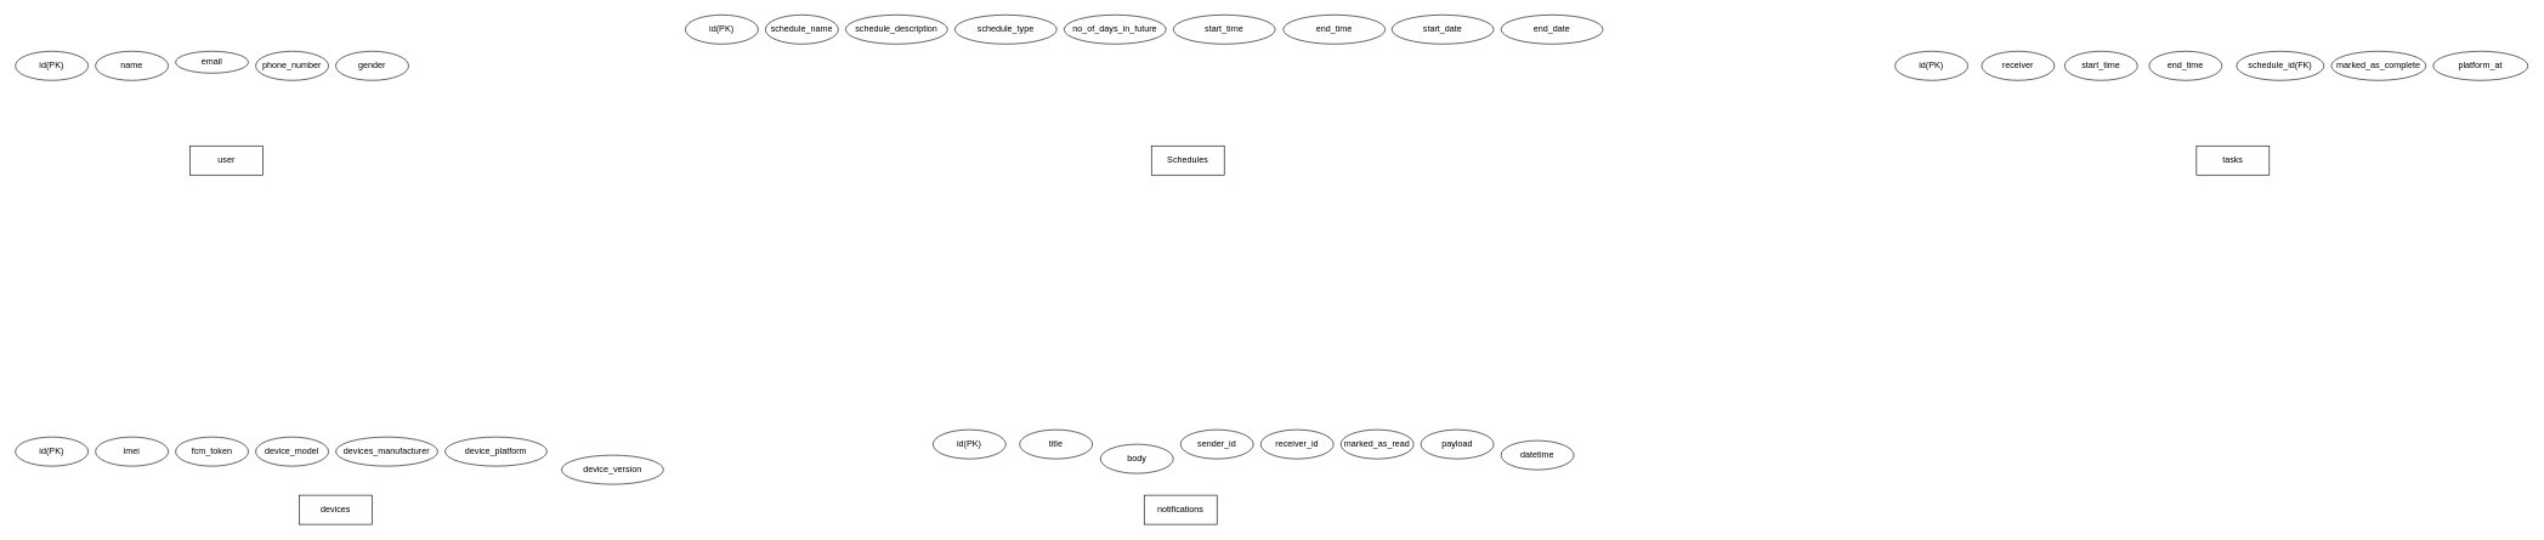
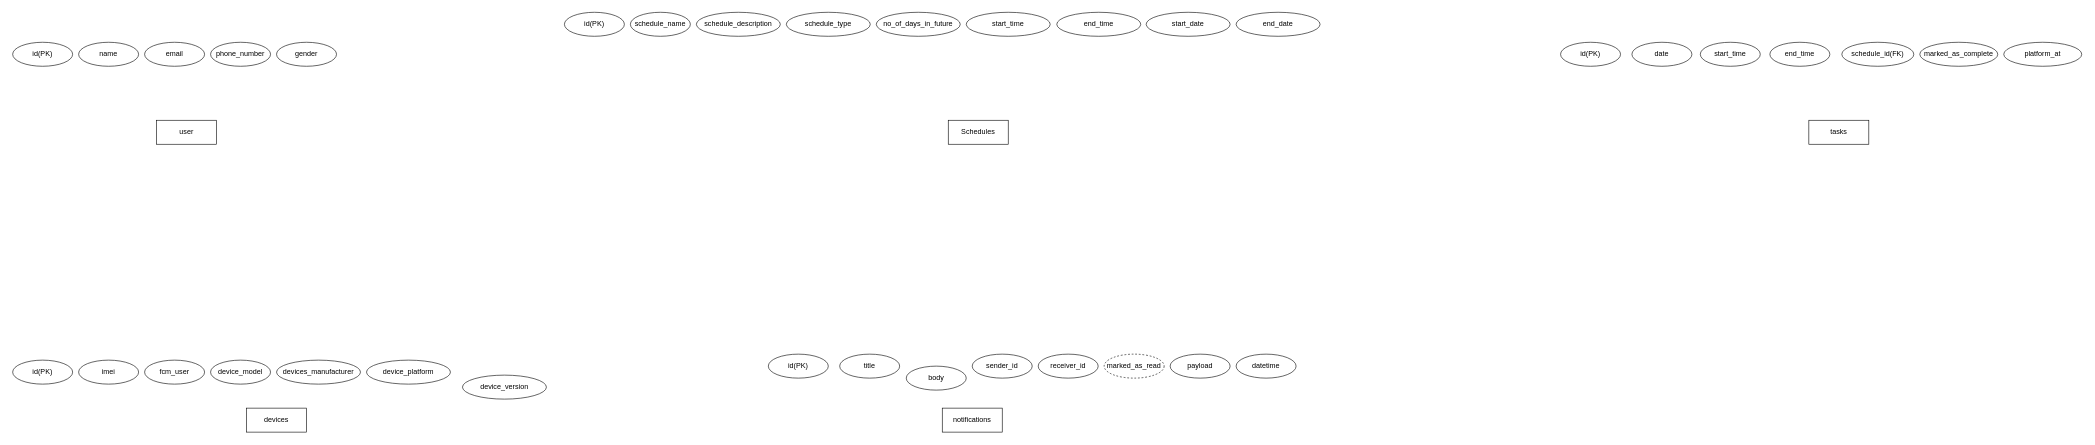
  <mxCell id="0" />
  <mxCell id="1" parent="0" />
  <mxCell id="2" value="Schedules" style="whiteSpace=wrap;html=1;align=center;" vertex="1" parent="1"><mxGeometry x="1580" y="200" width="100" height="40" as="geometry" /></mxCell>
  <mxCell id="3" value="id(PK)" style="ellipse;whiteSpace=wrap;html=1;align=center;" vertex="1" parent="1"><mxGeometry x="940" y="20" width="100" height="40" as="geometry" /></mxCell>
  <mxCell id="4" value="schedule_name" style="ellipse;whiteSpace=wrap;html=1;align=center;" vertex="1" parent="1"><mxGeometry x="1050" y="20" width="100" height="40" as="geometry" /></mxCell>
  <mxCell id="5" value="schedule_description" style="ellipse;whiteSpace=wrap;html=1;align=center;" vertex="1" parent="1"><mxGeometry x="1160" y="20" width="140" height="40" as="geometry" /></mxCell>
  <mxCell id="6" value="schedule_type" style="ellipse;whiteSpace=wrap;html=1;align=center;" vertex="1" parent="1"><mxGeometry x="1310" y="20" width="140" height="40" as="geometry" /></mxCell>
  <mxCell id="7" value="no_of_days_in_future" style="ellipse;whiteSpace=wrap;html=1;align=center;" vertex="1" parent="1"><mxGeometry x="1460" y="20" width="140" height="40" as="geometry" /></mxCell>
  <mxCell id="8" value="start_date" style="ellipse;whiteSpace=wrap;html=1;align=center;" vertex="1" parent="1"><mxGeometry x="1910" y="20" width="140" height="40" as="geometry" /></mxCell>
  <mxCell id="9" value="end_date" style="ellipse;whiteSpace=wrap;html=1;align=center;" vertex="1" parent="1"><mxGeometry x="2060" y="20" width="140" height="40" as="geometry" /></mxCell>
  <mxCell id="10" value="start_time" style="ellipse;whiteSpace=wrap;html=1;align=center;" vertex="1" parent="1"><mxGeometry x="1610" y="20" width="140" height="40" as="geometry" /></mxCell>
  <mxCell id="11" value="end_time" style="ellipse;whiteSpace=wrap;html=1;align=center;" vertex="1" parent="1"><mxGeometry x="1761" y="20" width="140" height="40" as="geometry" /></mxCell>
  <mxCell id="12" value="tasks" style="whiteSpace=wrap;html=1;align=center;" vertex="1" parent="1"><mxGeometry x="3015" y="200" width="100" height="40" as="geometry" /></mxCell>
  <mxCell id="13" value="id(PK)" style="ellipse;whiteSpace=wrap;html=1;align=center;" vertex="1" parent="1"><mxGeometry x="2601" y="70" width="100" height="40" as="geometry" /></mxCell>
- <mxCell id="14" value="receiver" style="ellipse;whiteSpace=wrap;html=1;align=center;" vertex="1" parent="1"><mxGeometry x="2720" y="70" width="100" height="40" as="geometry" /></mxCell>
+ <mxCell id="14" value="date" style="ellipse;whiteSpace=wrap;html=1;align=center;" vertex="1" parent="1"><mxGeometry x="2720" y="70" width="100" height="40" as="geometry" /></mxCell>
  <mxCell id="15" value="start_time" style="ellipse;whiteSpace=wrap;html=1;align=center;" vertex="1" parent="1"><mxGeometry x="2834" y="70" width="100" height="40" as="geometry" /></mxCell>
  <mxCell id="16" value="end_time" style="ellipse;whiteSpace=wrap;html=1;align=center;" vertex="1" parent="1"><mxGeometry x="2950" y="70" width="100" height="40" as="geometry" /></mxCell>
  <mxCell id="17" value="schedule_id(FK)" style="ellipse;whiteSpace=wrap;html=1;align=center;" vertex="1" parent="1"><mxGeometry x="3070" y="70" width="120" height="40" as="geometry" /></mxCell>
  <mxCell id="18" value="user" style="whiteSpace=wrap;html=1;align=center;" vertex="1" parent="1"><mxGeometry x="260" y="200" width="100" height="40" as="geometry" /></mxCell>
  <mxCell id="19" value="id(PK)" style="ellipse;whiteSpace=wrap;html=1;align=center;" vertex="1" parent="1"><mxGeometry x="20" y="70" width="100" height="40" as="geometry" /></mxCell>
  <mxCell id="20" value="name" style="ellipse;whiteSpace=wrap;html=1;align=center;" vertex="1" parent="1"><mxGeometry x="130" y="70" width="100" height="40" as="geometry" /></mxCell>
- <mxCell id="21" value="email" style="ellipse;whiteSpace=wrap;html=1;align=center;" vertex="1" parent="1"><mxGeometry x="240" y="70" width="100" height="30" as="geometry" /></mxCell>
+ <mxCell id="21" value="email" style="ellipse;whiteSpace=wrap;html=1;align=center;" vertex="1" parent="1"><mxGeometry x="240" y="70" width="100" height="40" as="geometry" /></mxCell>
  <mxCell id="22" value="phone_number" style="ellipse;whiteSpace=wrap;html=1;align=center;" vertex="1" parent="1"><mxGeometry x="350" y="70" width="100" height="40" as="geometry" /></mxCell>
  <mxCell id="23" value="gender" style="ellipse;whiteSpace=wrap;html=1;align=center;" vertex="1" parent="1"><mxGeometry x="460" y="70" width="100" height="40" as="geometry" /></mxCell>
  <mxCell id="24" value="devices" style="whiteSpace=wrap;html=1;align=center;" vertex="1" parent="1"><mxGeometry x="410" y="680" width="100" height="40" as="geometry" /></mxCell>
  <mxCell id="25" value="id(PK)" style="ellipse;whiteSpace=wrap;html=1;align=center;" vertex="1" parent="1"><mxGeometry x="20" y="600" width="100" height="40" as="geometry" /></mxCell>
  <mxCell id="26" value="imei" style="ellipse;whiteSpace=wrap;html=1;align=center;" vertex="1" parent="1"><mxGeometry x="130" y="600" width="100" height="40" as="geometry" /></mxCell>
- <mxCell id="27" value="fcm_token" style="ellipse;whiteSpace=wrap;html=1;align=center;" vertex="1" parent="1"><mxGeometry x="240" y="600" width="100" height="40" as="geometry" /></mxCell>
+ <mxCell id="27" value="fcm_user" style="ellipse;whiteSpace=wrap;html=1;align=center;" vertex="1" parent="1"><mxGeometry x="240" y="600" width="100" height="40" as="geometry" /></mxCell>
  <mxCell id="28" value="device_model" style="ellipse;whiteSpace=wrap;html=1;align=center;" vertex="1" parent="1"><mxGeometry x="350" y="600" width="100" height="40" as="geometry" /></mxCell>
  <mxCell id="29" value="devices_manufacturer" style="ellipse;whiteSpace=wrap;html=1;align=center;" vertex="1" parent="1"><mxGeometry x="460" y="600" width="140" height="40" as="geometry" /></mxCell>
  <mxCell id="30" value="device_platform" style="ellipse;whiteSpace=wrap;html=1;align=center;" vertex="1" parent="1"><mxGeometry x="610" y="600" width="140" height="40" as="geometry" /></mxCell>
  <mxCell id="31" value="device_version" style="ellipse;whiteSpace=wrap;html=1;align=center;" vertex="1" parent="1"><mxGeometry x="770" y="625" width="140" height="40" as="geometry" /></mxCell>
  <mxCell id="32" value="notifications" style="whiteSpace=wrap;html=1;align=center;" vertex="1" parent="1"><mxGeometry x="1570" y="680" width="100" height="40" as="geometry" /></mxCell>
  <mxCell id="33" value="id(PK)" style="ellipse;whiteSpace=wrap;html=1;align=center;" vertex="1" parent="1"><mxGeometry x="1280" y="590" width="100" height="40" as="geometry" /></mxCell>
  <mxCell id="34" value="title" style="ellipse;whiteSpace=wrap;html=1;align=center;" vertex="1" parent="1"><mxGeometry x="1399" y="590" width="100" height="40" as="geometry" /></mxCell>
  <mxCell id="35" value="body" style="ellipse;whiteSpace=wrap;html=1;align=center;" vertex="1" parent="1"><mxGeometry x="1510" y="610" width="100" height="40" as="geometry" /></mxCell>
  <mxCell id="36" value="sender_id" style="ellipse;whiteSpace=wrap;html=1;align=center;" vertex="1" parent="1"><mxGeometry x="1620" y="590" width="100" height="40" as="geometry" /></mxCell>
  <mxCell id="37" value="receiver_id" style="ellipse;whiteSpace=wrap;html=1;align=center;" vertex="1" parent="1"><mxGeometry x="1730" y="590" width="100" height="40" as="geometry" /></mxCell>
- <mxCell id="38" value="marked_as_read" style="ellipse;whiteSpace=wrap;html=1;align=center;" vertex="1" parent="1"><mxGeometry x="1840" y="590" width="100" height="40" as="geometry" /></mxCell>
+ <mxCell id="38" value="marked_as_read" style="ellipse;whiteSpace=wrap;html=1;align=center;dashed=1;" vertex="1" parent="1"><mxGeometry x="1840" y="590" width="100" height="40" as="geometry" /></mxCell>
  <mxCell id="39" value="payload" style="ellipse;whiteSpace=wrap;html=1;align=center;" vertex="1" parent="1"><mxGeometry x="1950" y="590" width="100" height="40" as="geometry" /></mxCell>
- <mxCell id="40" value="datetime" style="ellipse;whiteSpace=wrap;html=1;align=center;" vertex="1" parent="1"><mxGeometry x="2060" y="605" width="100" height="40" as="geometry" /></mxCell>
+ <mxCell id="40" value="datetime" style="ellipse;whiteSpace=wrap;html=1;align=center;" vertex="1" parent="1"><mxGeometry x="2060" y="590" width="100" height="40" as="geometry" /></mxCell>
  <mxCell id="41" value="marked_as_complete" style="ellipse;whiteSpace=wrap;html=1;align=center;" vertex="1" parent="1"><mxGeometry x="3200" y="70" width="130" height="40" as="geometry" /></mxCell>
  <mxCell id="42" value="platform_at" style="ellipse;whiteSpace=wrap;html=1;align=center;" vertex="1" parent="1"><mxGeometry x="3340" y="70" width="130" height="40" as="geometry" /></mxCell>
